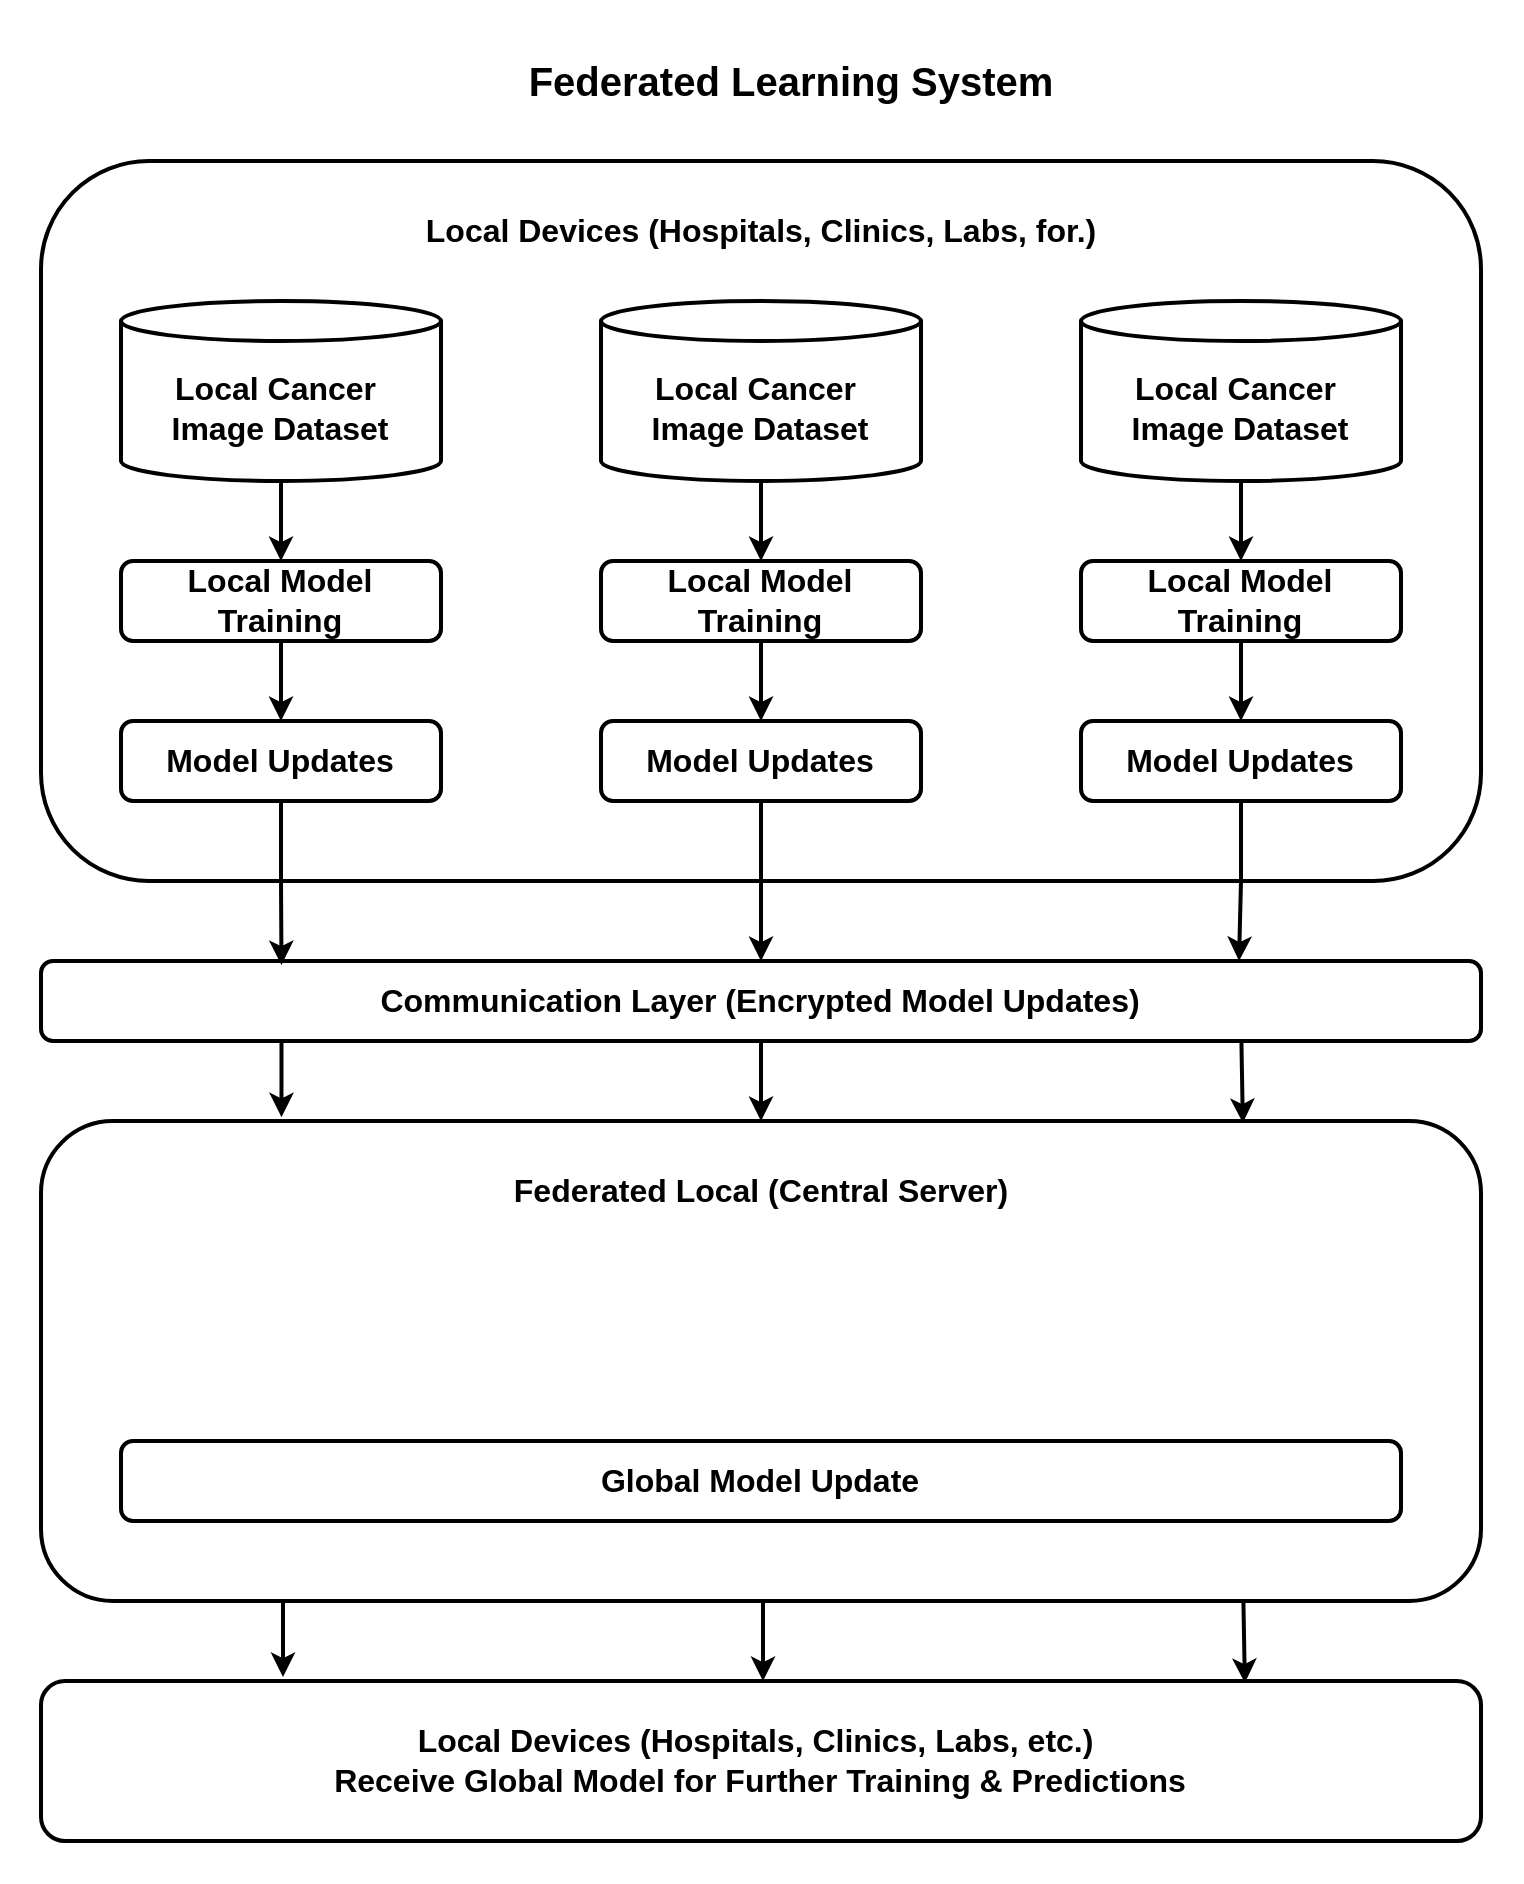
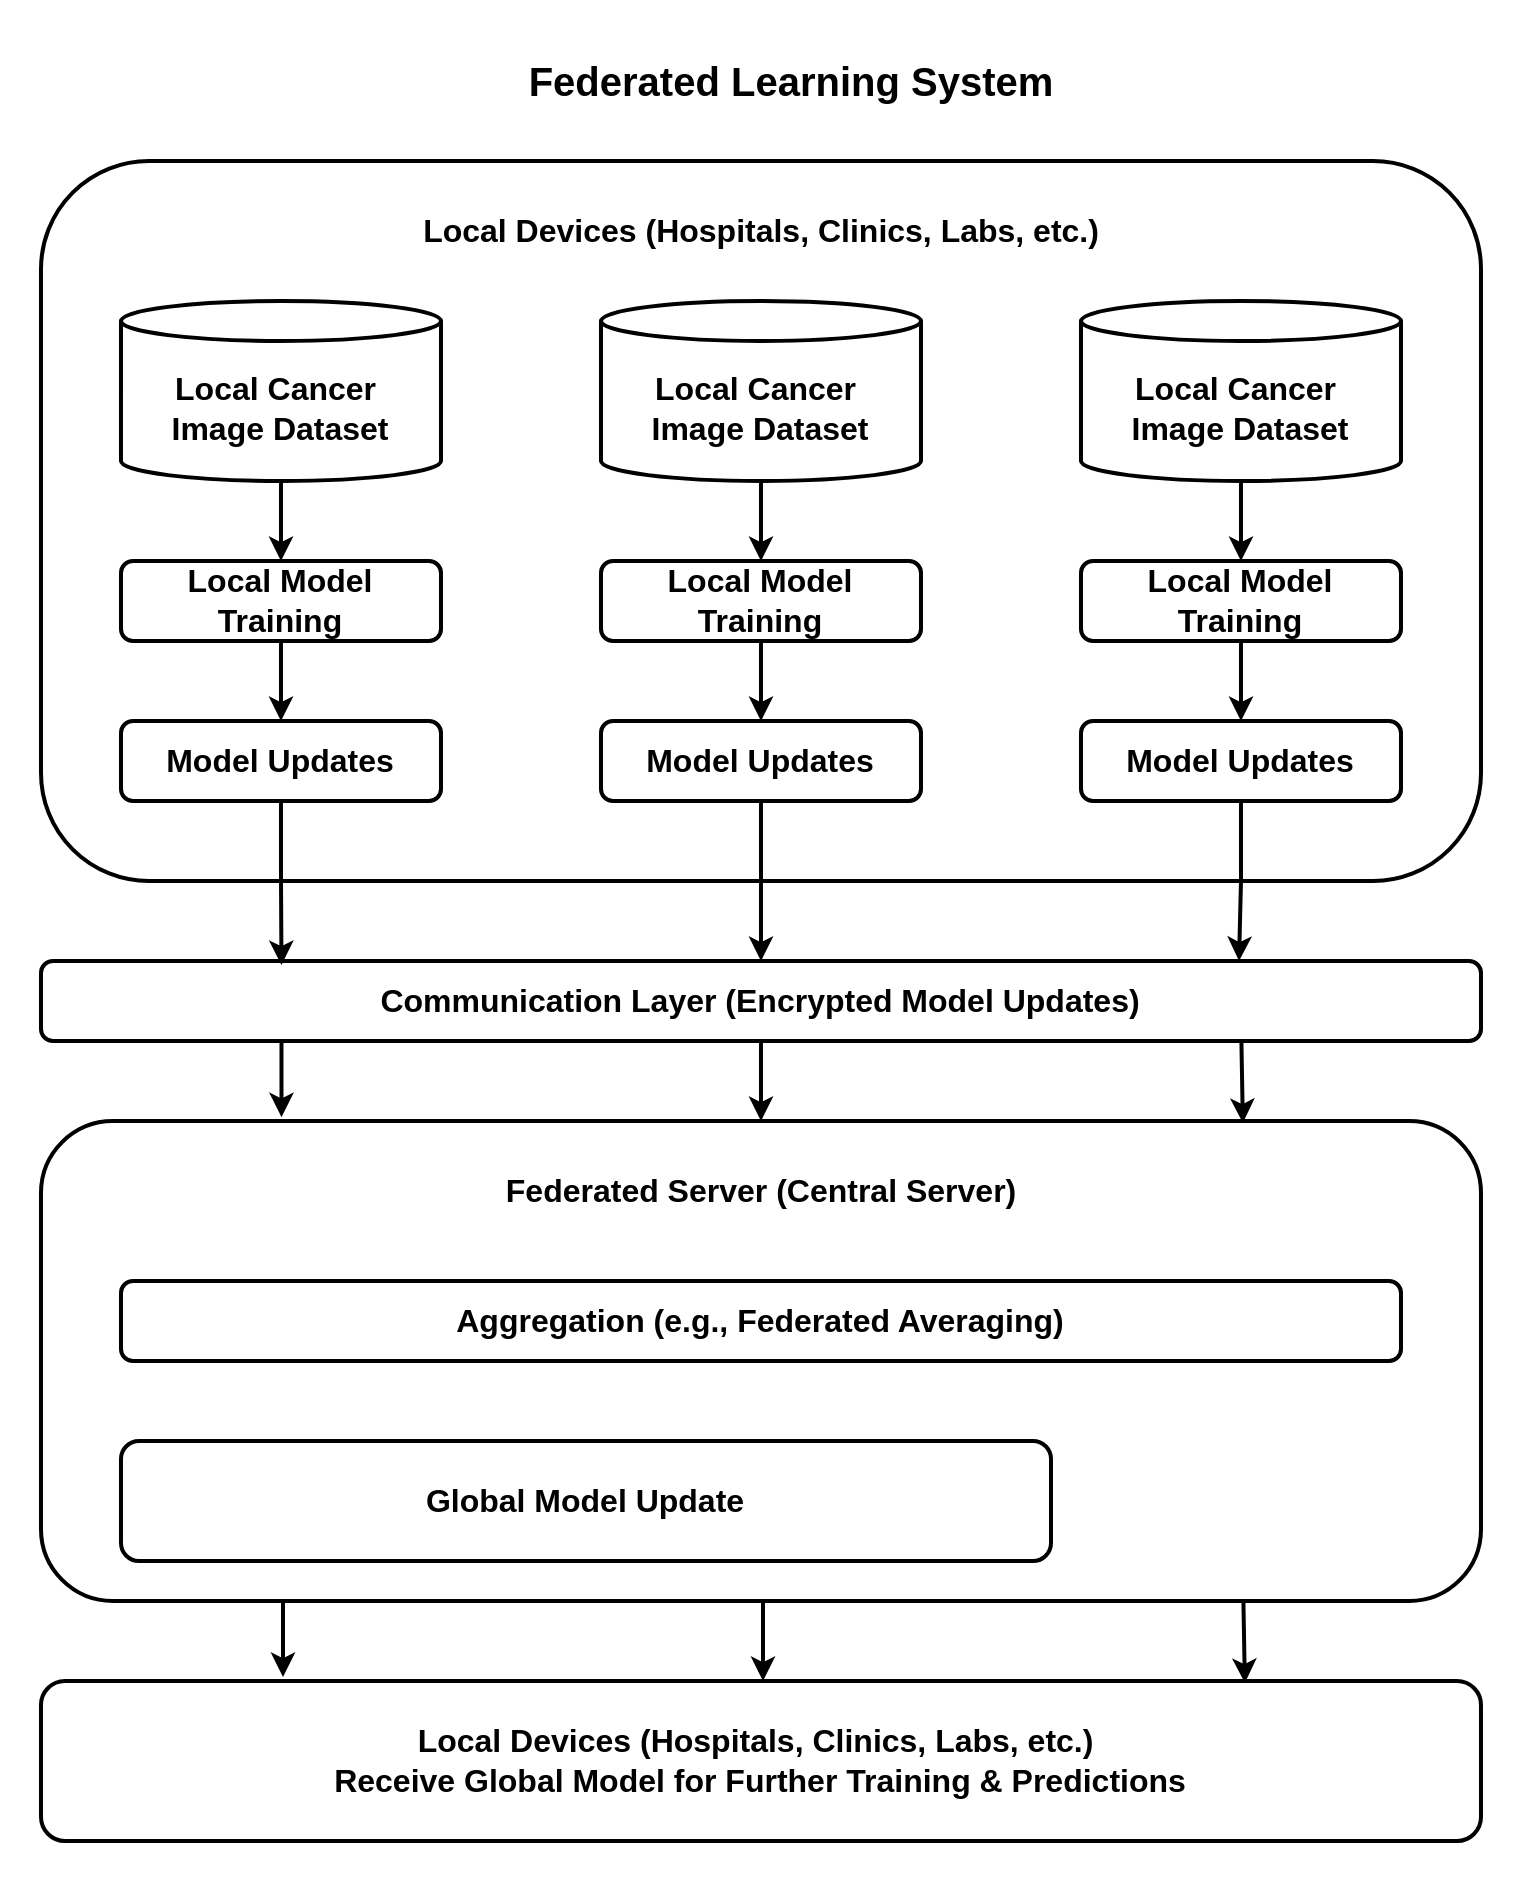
  <mxCell id="0" />
  <mxCell id="1" parent="0" />
  <mxCell id="2" value="" style="rounded=1;whiteSpace=wrap;html=1;strokeWidth=2;fontSize=16;" vertex="1" parent="1"><mxGeometry x="20" y="560" width="720" height="240" as="geometry" /></mxCell>
  <mxCell id="3" value="" style="rounded=1;whiteSpace=wrap;html=1;strokeWidth=2;fontSize=16;" vertex="1" parent="1"><mxGeometry x="20" y="80" width="720" height="360" as="geometry" /></mxCell>
  <mxCell id="4" style="edgeStyle=orthogonalEdgeStyle;rounded=0;orthogonalLoop=1;jettySize=auto;html=1;exitX=0.5;exitY=1;exitDx=0;exitDy=0;exitPerimeter=0;entryX=0.5;entryY=0;entryDx=0;entryDy=0;strokeWidth=2;fontSize=16;" edge="1" parent="1" source="5" target="11"><mxGeometry relative="1" as="geometry" /></mxCell>
  <mxCell id="5" value="&lt;b style=&quot;font-size: 16px;&quot;&gt;Local Cancer&amp;nbsp;&lt;/b&gt;&lt;div style=&quot;font-size: 16px;&quot;&gt;&lt;b style=&quot;font-size: 16px;&quot;&gt;Image Dataset&lt;/b&gt;&lt;/div&gt;" style="shape=cylinder3;whiteSpace=wrap;html=1;boundedLbl=1;backgroundOutline=1;size=10;strokeWidth=2;fontSize=16;" vertex="1" parent="1"><mxGeometry x="60" y="150" width="160" height="90" as="geometry" /></mxCell>
  <mxCell id="6" style="edgeStyle=orthogonalEdgeStyle;rounded=0;orthogonalLoop=1;jettySize=auto;html=1;exitX=0.5;exitY=1;exitDx=0;exitDy=0;exitPerimeter=0;strokeWidth=2;fontSize=16;" edge="1" parent="1" source="7" target="13"><mxGeometry relative="1" as="geometry" /></mxCell>
  <mxCell id="7" value="&lt;b style=&quot;font-size: 16px;&quot;&gt;Local Cancer&amp;nbsp;&lt;/b&gt;&lt;div style=&quot;font-size: 16px;&quot;&gt;&lt;b style=&quot;font-size: 16px;&quot;&gt;Image Dataset&lt;/b&gt;&lt;/div&gt;" style="shape=cylinder3;whiteSpace=wrap;html=1;boundedLbl=1;backgroundOutline=1;size=10;strokeWidth=2;fontSize=16;" vertex="1" parent="1"><mxGeometry x="300" y="150" width="160" height="90" as="geometry" /></mxCell>
  <mxCell id="8" style="edgeStyle=orthogonalEdgeStyle;rounded=0;orthogonalLoop=1;jettySize=auto;html=1;exitX=0.5;exitY=1;exitDx=0;exitDy=0;exitPerimeter=0;entryX=0.5;entryY=0;entryDx=0;entryDy=0;strokeWidth=2;fontSize=16;" edge="1" parent="1" source="9" target="15"><mxGeometry relative="1" as="geometry" /></mxCell>
  <mxCell id="9" value="&lt;b style=&quot;font-size: 16px;&quot;&gt;Local Cancer&amp;nbsp;&lt;/b&gt;&lt;div style=&quot;font-size: 16px;&quot;&gt;&lt;b style=&quot;font-size: 16px;&quot;&gt;Image Dataset&lt;/b&gt;&lt;/div&gt;" style="shape=cylinder3;whiteSpace=wrap;html=1;boundedLbl=1;backgroundOutline=1;size=10;strokeWidth=2;fontSize=16;" vertex="1" parent="1"><mxGeometry x="540" y="150" width="160" height="90" as="geometry" /></mxCell>
  <mxCell id="10" style="edgeStyle=orthogonalEdgeStyle;rounded=0;orthogonalLoop=1;jettySize=auto;html=1;exitX=0.5;exitY=1;exitDx=0;exitDy=0;entryX=0.5;entryY=0;entryDx=0;entryDy=0;strokeWidth=2;fontSize=16;" edge="1" parent="1" source="11" target="16"><mxGeometry relative="1" as="geometry" /></mxCell>
  <mxCell id="11" value="&lt;b style=&quot;font-size: 16px;&quot;&gt;Local Model Training&lt;/b&gt;" style="rounded=1;whiteSpace=wrap;html=1;strokeWidth=2;fontSize=16;" vertex="1" parent="1"><mxGeometry x="60" y="280" width="160" height="40" as="geometry" /></mxCell>
  <mxCell id="12" style="edgeStyle=orthogonalEdgeStyle;rounded=0;orthogonalLoop=1;jettySize=auto;html=1;exitX=0.5;exitY=1;exitDx=0;exitDy=0;entryX=0.5;entryY=0;entryDx=0;entryDy=0;strokeWidth=2;fontSize=16;" edge="1" parent="1" source="13" target="18"><mxGeometry relative="1" as="geometry" /></mxCell>
  <mxCell id="13" value="&lt;b style=&quot;font-size: 16px;&quot;&gt;Local Model Training&lt;/b&gt;" style="rounded=1;whiteSpace=wrap;html=1;strokeWidth=2;fontSize=16;" vertex="1" parent="1"><mxGeometry x="300" y="280" width="160" height="40" as="geometry" /></mxCell>
  <mxCell id="14" style="edgeStyle=orthogonalEdgeStyle;rounded=0;orthogonalLoop=1;jettySize=auto;html=1;exitX=0.5;exitY=1;exitDx=0;exitDy=0;entryX=0.5;entryY=0;entryDx=0;entryDy=0;strokeWidth=2;fontSize=16;" edge="1" parent="1" source="15" target="19"><mxGeometry relative="1" as="geometry" /></mxCell>
  <mxCell id="15" value="&lt;b style=&quot;font-size: 16px;&quot;&gt;Local Model Training&lt;/b&gt;" style="rounded=1;whiteSpace=wrap;html=1;strokeWidth=2;fontSize=16;" vertex="1" parent="1"><mxGeometry x="540" y="280" width="160" height="40" as="geometry" /></mxCell>
  <mxCell id="16" value="&lt;b style=&quot;font-size: 16px;&quot;&gt;Model Updates&lt;/b&gt;" style="rounded=1;whiteSpace=wrap;html=1;strokeWidth=2;fontSize=16;" vertex="1" parent="1"><mxGeometry x="60" y="360" width="160" height="40" as="geometry" /></mxCell>
  <mxCell id="17" style="edgeStyle=orthogonalEdgeStyle;rounded=0;orthogonalLoop=1;jettySize=auto;html=1;exitX=0.5;exitY=1;exitDx=0;exitDy=0;entryX=0.5;entryY=0;entryDx=0;entryDy=0;strokeWidth=2;fontSize=16;" edge="1" parent="1" source="18" target="21"><mxGeometry relative="1" as="geometry" /></mxCell>
  <mxCell id="18" value="&lt;b style=&quot;font-size: 16px;&quot;&gt;Model Updates&lt;/b&gt;" style="rounded=1;whiteSpace=wrap;html=1;strokeWidth=2;fontSize=16;" vertex="1" parent="1"><mxGeometry x="300" y="360" width="160" height="40" as="geometry" /></mxCell>
  <mxCell id="19" value="&lt;b style=&quot;font-size: 16px;&quot;&gt;Model Updates&lt;/b&gt;" style="rounded=1;whiteSpace=wrap;html=1;strokeWidth=2;fontSize=16;" vertex="1" parent="1"><mxGeometry x="540" y="360" width="160" height="40" as="geometry" /></mxCell>
- <mxCell id="20" value="&lt;b style=&quot;font-size: 16px;&quot;&gt;Local Devices (Hospitals, Clinics, Labs, for.)&lt;/b&gt;" style="text;html=1;align=center;verticalAlign=middle;resizable=0;points=[];autosize=1;strokeColor=none;fillColor=none;strokeWidth=2;fontSize=16;" vertex="1" parent="1"><mxGeometry x="200" y="100" width="360" height="30" as="geometry" /></mxCell>
+ <mxCell id="20" value="&lt;b style=&quot;font-size: 16px;&quot;&gt;Local Devices (Hospitals, Clinics, Labs, etc.)&lt;/b&gt;" style="text;html=1;align=center;verticalAlign=middle;resizable=0;points=[];autosize=1;strokeColor=none;fillColor=none;strokeWidth=2;fontSize=16;" vertex="1" parent="1"><mxGeometry x="200" y="100" width="360" height="30" as="geometry" /></mxCell>
  <mxCell id="21" value="&lt;b style=&quot;font-size: 16px;&quot;&gt;Communication Layer (Encrypted Model Updates)&lt;/b&gt;" style="rounded=1;whiteSpace=wrap;html=1;strokeWidth=2;fontSize=16;" vertex="1" parent="1"><mxGeometry x="20" y="480" width="720" height="40" as="geometry" /></mxCell>
  <mxCell id="22" style="edgeStyle=orthogonalEdgeStyle;rounded=0;orthogonalLoop=1;jettySize=auto;html=1;exitX=0.5;exitY=1;exitDx=0;exitDy=0;strokeWidth=2;fontSize=16;" edge="1" parent="1" source="19"><mxGeometry relative="1" as="geometry"><mxPoint x="619" y="480" as="targetPoint" /></mxGeometry></mxCell>
  <mxCell id="23" style="edgeStyle=orthogonalEdgeStyle;rounded=0;orthogonalLoop=1;jettySize=auto;html=1;exitX=0.5;exitY=1;exitDx=0;exitDy=0;entryX=0.167;entryY=0.05;entryDx=0;entryDy=0;entryPerimeter=0;strokeWidth=2;fontSize=16;" edge="1" parent="1" source="16" target="21"><mxGeometry relative="1" as="geometry" /></mxCell>
- <mxCell id="25" value="&lt;b style=&quot;font-size: 16px;&quot;&gt;Global Model Update&lt;/b&gt;" style="rounded=1;whiteSpace=wrap;html=1;strokeWidth=2;fontSize=16;" vertex="1" parent="1"><mxGeometry x="60" y="720" width="640" height="40" as="geometry" /></mxCell>
- <mxCell id="26" value="&lt;b style=&quot;font-size: 16px;&quot;&gt;Federated Local (Central Server)&lt;/b&gt;" style="text;html=1;align=center;verticalAlign=middle;resizable=0;points=[];autosize=1;strokeColor=none;fillColor=none;strokeWidth=2;fontSize=16;" vertex="1" parent="1"><mxGeometry x="240" y="580" width="280" height="30" as="geometry" /></mxCell>
+ <mxCell id="24" value="&lt;b style=&quot;font-size: 16px;&quot;&gt;Aggregation (e.g., Federated Averaging)&lt;/b&gt;" style="rounded=1;whiteSpace=wrap;html=1;strokeWidth=2;fontSize=16;" vertex="1" parent="1"><mxGeometry x="60" y="640" width="640" height="40" as="geometry" /></mxCell>
+ <mxCell id="25" value="&lt;b style=&quot;font-size: 16px;&quot;&gt;Global Model Update&lt;/b&gt;" style="rounded=1;whiteSpace=wrap;html=1;strokeWidth=2;fontSize=16;" vertex="1" parent="1"><mxGeometry x="60" y="720" width="465" height="60" as="geometry" /></mxCell>
+ <mxCell id="26" value="&lt;b style=&quot;font-size: 16px;&quot;&gt;Federated Server (Central Server)&lt;/b&gt;" style="text;html=1;align=center;verticalAlign=middle;resizable=0;points=[];autosize=1;strokeColor=none;fillColor=none;strokeWidth=2;fontSize=16;" vertex="1" parent="1"><mxGeometry x="240" y="580" width="280" height="30" as="geometry" /></mxCell>
  <mxCell id="27" value="" style="endArrow=classic;html=1;rounded=0;exitX=0.167;exitY=1;exitDx=0;exitDy=0;exitPerimeter=0;entryX=0.167;entryY=-0.008;entryDx=0;entryDy=0;entryPerimeter=0;strokeWidth=2;fontSize=16;" edge="1" parent="1" source="21" target="2"><mxGeometry width="50" height="50" relative="1" as="geometry"><mxPoint x="360" y="700" as="sourcePoint" /><mxPoint x="410" y="650" as="targetPoint" /></mxGeometry></mxCell>
  <mxCell id="28" value="" style="endArrow=classic;html=1;rounded=0;exitX=0.5;exitY=1;exitDx=0;exitDy=0;entryX=0.5;entryY=0;entryDx=0;entryDy=0;strokeWidth=2;fontSize=16;" edge="1" parent="1" source="21" target="2"><mxGeometry width="50" height="50" relative="1" as="geometry"><mxPoint x="150" y="530" as="sourcePoint" /><mxPoint x="150" y="568" as="targetPoint" /></mxGeometry></mxCell>
  <mxCell id="29" value="" style="endArrow=classic;html=1;rounded=0;exitX=0.835;exitY=1;exitDx=0;exitDy=0;exitPerimeter=0;entryX=0.836;entryY=0.004;entryDx=0;entryDy=0;entryPerimeter=0;strokeWidth=2;fontSize=16;" edge="1" parent="1"><mxGeometry width="50" height="50" relative="1" as="geometry"><mxPoint x="620.2" y="520" as="sourcePoint" /><mxPoint x="620.92" y="560.96" as="targetPoint" /></mxGeometry></mxCell>
  <mxCell id="30" value="" style="endArrow=classic;html=1;rounded=0;exitX=0.167;exitY=1;exitDx=0;exitDy=0;exitPerimeter=0;entryX=0.167;entryY=-0.008;entryDx=0;entryDy=0;entryPerimeter=0;strokeWidth=2;fontSize=16;" edge="1" parent="1"><mxGeometry width="50" height="50" relative="1" as="geometry"><mxPoint x="141" y="800" as="sourcePoint" /><mxPoint x="141" y="838" as="targetPoint" /></mxGeometry></mxCell>
  <mxCell id="31" value="" style="endArrow=classic;html=1;rounded=0;exitX=0.5;exitY=1;exitDx=0;exitDy=0;entryX=0.5;entryY=0;entryDx=0;entryDy=0;strokeWidth=2;fontSize=16;" edge="1" parent="1"><mxGeometry width="50" height="50" relative="1" as="geometry"><mxPoint x="381" y="800" as="sourcePoint" /><mxPoint x="381" y="840" as="targetPoint" /></mxGeometry></mxCell>
  <mxCell id="32" value="" style="endArrow=classic;html=1;rounded=0;exitX=0.835;exitY=1;exitDx=0;exitDy=0;exitPerimeter=0;entryX=0.836;entryY=0.004;entryDx=0;entryDy=0;entryPerimeter=0;strokeWidth=2;fontSize=16;" edge="1" parent="1"><mxGeometry width="50" height="50" relative="1" as="geometry"><mxPoint x="621.2" y="800" as="sourcePoint" /><mxPoint x="621.92" y="840.96" as="targetPoint" /></mxGeometry></mxCell>
  <mxCell id="33" value="&lt;div&gt;&lt;b&gt;Local Devices (Hospitals, Clinics, Labs, etc.)&amp;nbsp;&lt;/b&gt;&lt;/div&gt;&lt;div&gt;&lt;b&gt;Receive Global Model for Further Training &amp;amp; Predictions&lt;/b&gt;&lt;/div&gt;" style="rounded=1;whiteSpace=wrap;html=1;strokeWidth=2;fontSize=16;" vertex="1" parent="1"><mxGeometry x="20" y="840" width="720" height="80" as="geometry" /></mxCell>
  <mxCell id="34" value="&lt;b style=&quot;font-size: 20px;&quot;&gt;Federated Learning &lt;span class=&quot;hljs-keyword&quot;&gt;System&lt;/span&gt;&lt;/b&gt;" style="text;html=1;align=center;verticalAlign=middle;resizable=0;points=[];autosize=1;strokeColor=none;fillColor=none;" vertex="1" parent="1"><mxGeometry x="250" y="20" width="290" height="40" as="geometry" /></mxCell>
